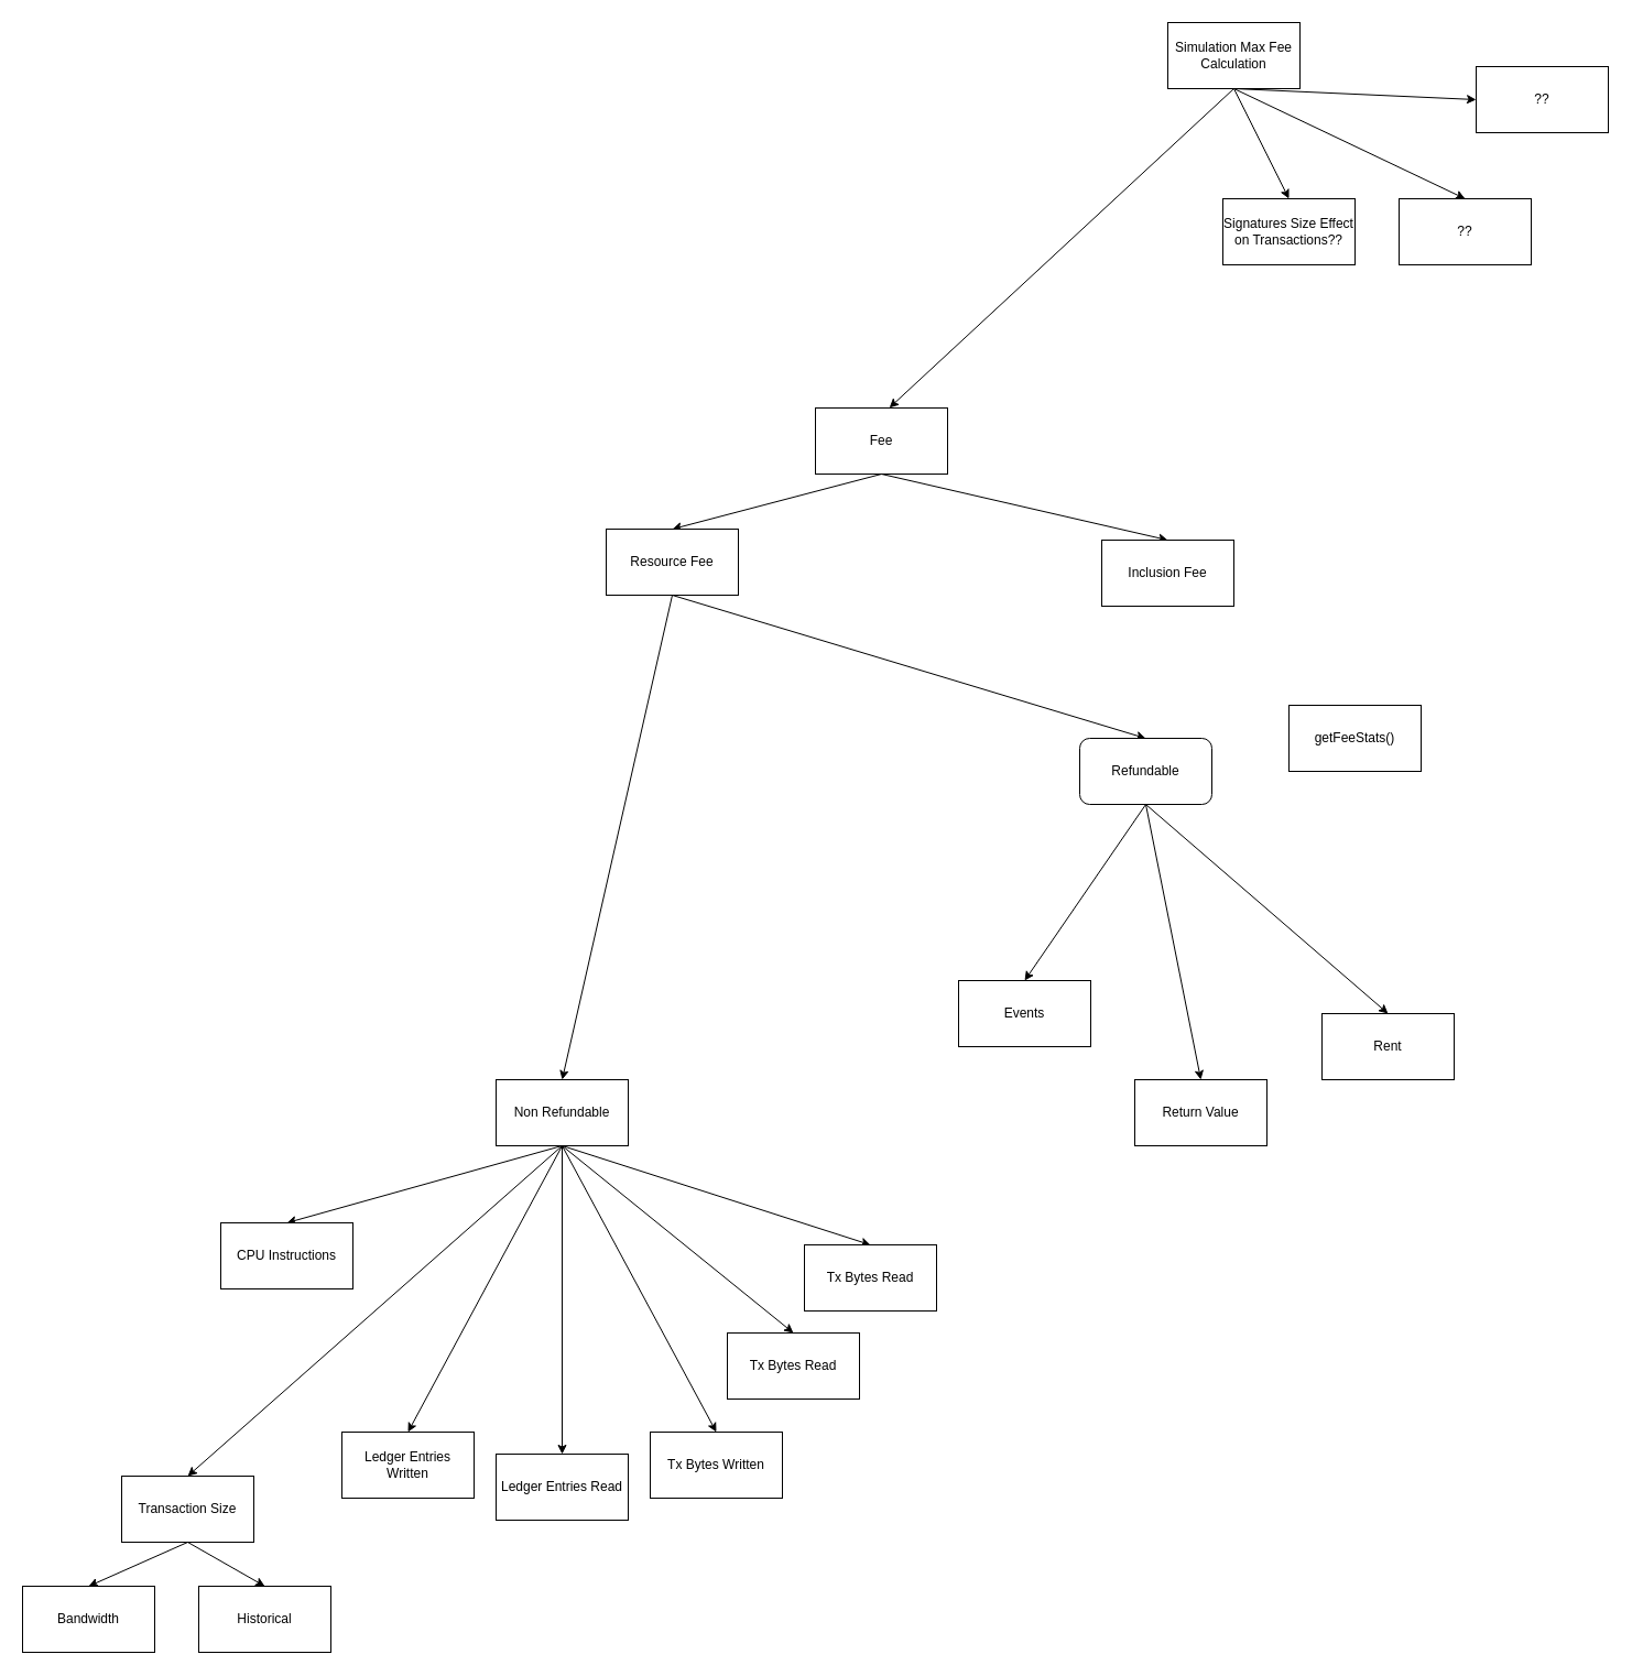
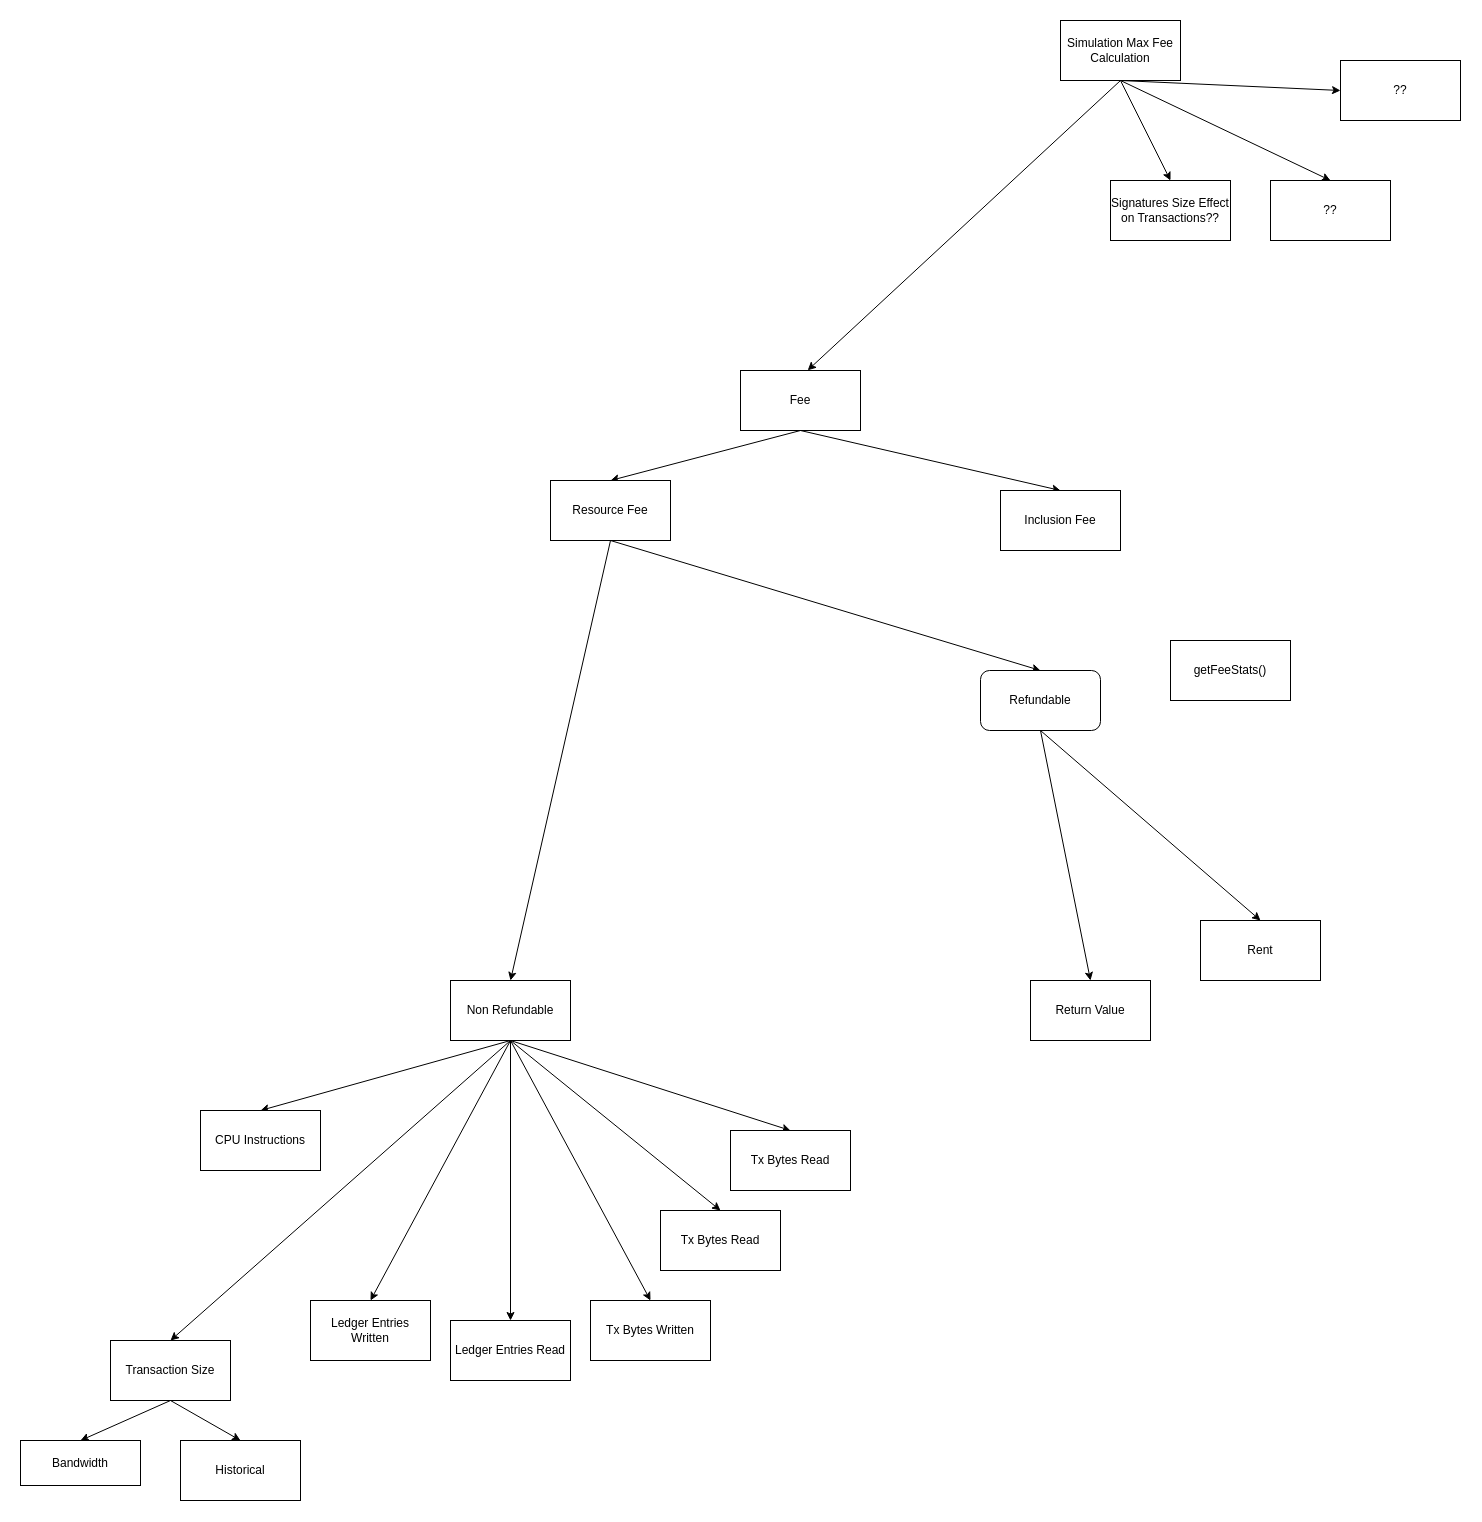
  <mxCell id="0" />
  <mxCell id="1" parent="0" />
  <mxCell id="2" style="edgeStyle=none;html=1;exitX=0.5;exitY=1;exitDx=0;exitDy=0;entryX=0.5;entryY=0;entryDx=0;entryDy=0;" parent="1" source="4" target="7" edge="1"><mxGeometry relative="1" as="geometry" /></mxCell>
  <mxCell id="3" style="edgeStyle=none;html=1;exitX=0.5;exitY=1;exitDx=0;exitDy=0;entryX=0.5;entryY=0;entryDx=0;entryDy=0;" parent="1" source="4" target="8" edge="1"><mxGeometry relative="1" as="geometry" /></mxCell>
  <mxCell id="4" value="Fee" style="rounded=0;whiteSpace=wrap;html=1;" parent="1" vertex="1"><mxGeometry x="740" y="370" width="120" height="60" as="geometry" /></mxCell>
  <mxCell id="5" style="edgeStyle=none;html=1;exitX=0.5;exitY=1;exitDx=0;exitDy=0;entryX=0.5;entryY=0;entryDx=0;entryDy=0;" parent="1" source="7" target="16" edge="1"><mxGeometry relative="1" as="geometry" /></mxCell>
  <mxCell id="6" style="edgeStyle=none;html=1;exitX=0.5;exitY=1;exitDx=0;exitDy=0;entryX=0.5;entryY=0;entryDx=0;entryDy=0;" parent="1" source="7" target="20" edge="1"><mxGeometry relative="1" as="geometry" /></mxCell>
  <mxCell id="7" value="Resource Fee" style="rounded=0;whiteSpace=wrap;html=1;" parent="1" vertex="1"><mxGeometry x="550" y="480" width="120" height="60" as="geometry" /></mxCell>
  <mxCell id="8" value="Inclusion Fee" style="rounded=0;whiteSpace=wrap;html=1;" parent="1" vertex="1"><mxGeometry x="1000" y="490" width="120" height="60" as="geometry" /></mxCell>
  <mxCell id="9" style="edgeStyle=none;html=1;exitX=0.5;exitY=1;exitDx=0;exitDy=0;entryX=0.5;entryY=0;entryDx=0;entryDy=0;" parent="1" source="16" target="24" edge="1"><mxGeometry relative="1" as="geometry" /></mxCell>
  <mxCell id="10" style="edgeStyle=none;html=1;exitX=0.5;exitY=1;exitDx=0;exitDy=0;entryX=0.5;entryY=0;entryDx=0;entryDy=0;" parent="1" source="16" target="27" edge="1"><mxGeometry relative="1" as="geometry" /></mxCell>
  <mxCell id="11" style="edgeStyle=none;html=1;exitX=0.5;exitY=1;exitDx=0;exitDy=0;entryX=0.5;entryY=0;entryDx=0;entryDy=0;" parent="1" source="16" target="28" edge="1"><mxGeometry relative="1" as="geometry" /></mxCell>
  <mxCell id="12" style="edgeStyle=none;html=1;exitX=0.5;exitY=1;exitDx=0;exitDy=0;entryX=0.5;entryY=0;entryDx=0;entryDy=0;" parent="1" source="16" target="29" edge="1"><mxGeometry relative="1" as="geometry" /></mxCell>
  <mxCell id="13" style="edgeStyle=none;html=1;exitX=0.5;exitY=1;exitDx=0;exitDy=0;entryX=0.5;entryY=0;entryDx=0;entryDy=0;" parent="1" source="16" target="30" edge="1"><mxGeometry relative="1" as="geometry" /></mxCell>
  <mxCell id="14" style="edgeStyle=none;html=1;exitX=0.5;exitY=1;exitDx=0;exitDy=0;entryX=0.5;entryY=0;entryDx=0;entryDy=0;" parent="1" source="16" target="31" edge="1"><mxGeometry relative="1" as="geometry" /></mxCell>
  <mxCell id="15" style="edgeStyle=none;html=1;exitX=0.5;exitY=1;exitDx=0;exitDy=0;entryX=0.5;entryY=0;entryDx=0;entryDy=0;" parent="1" source="16" target="32" edge="1"><mxGeometry relative="1" as="geometry"><mxPoint x="770" y="1150" as="targetPoint" /></mxGeometry></mxCell>
  <mxCell id="16" value="Non Refundable" style="rounded=0;whiteSpace=wrap;html=1;" parent="1" vertex="1"><mxGeometry x="450" y="980" width="120" height="60" as="geometry" /></mxCell>
  <mxCell id="17" style="edgeStyle=none;html=1;exitX=0.5;exitY=1;exitDx=0;exitDy=0;entryX=0.5;entryY=0;entryDx=0;entryDy=0;" parent="1" source="20" target="21" edge="1"><mxGeometry relative="1" as="geometry"><mxPoint x="630" y="850" as="targetPoint" /></mxGeometry></mxCell>
- <mxCell id="18" style="edgeStyle=none;html=1;exitX=0.5;exitY=1;exitDx=0;exitDy=0;entryX=0.5;entryY=0;entryDx=0;entryDy=0;" parent="1" source="20" target="22" edge="1"><mxGeometry relative="1" as="geometry" /></mxCell>
  <mxCell id="19" style="edgeStyle=none;html=1;exitX=0.5;exitY=1;exitDx=0;exitDy=0;entryX=0.5;entryY=0;entryDx=0;entryDy=0;" parent="1" source="20" target="23" edge="1"><mxGeometry relative="1" as="geometry" /></mxCell>
  <mxCell id="20" value="Refundable" style="whiteSpace=wrap;html=1;rounded=1;" parent="1" vertex="1"><mxGeometry x="980" y="670" width="120" height="60" as="geometry" /></mxCell>
  <mxCell id="21" value="Rent" style="rounded=0;whiteSpace=wrap;html=1;" parent="1" vertex="1"><mxGeometry x="1200" y="920" width="120" height="60" as="geometry" /></mxCell>
- <mxCell id="22" value="Events" style="rounded=0;whiteSpace=wrap;html=1;" parent="1" vertex="1"><mxGeometry x="870" y="890" width="120" height="60" as="geometry" /></mxCell>
  <mxCell id="23" value="Return Value" style="rounded=0;whiteSpace=wrap;html=1;" parent="1" vertex="1"><mxGeometry x="1030" y="980" width="120" height="60" as="geometry" /></mxCell>
  <mxCell id="24" value="CPU Instructions" style="rounded=0;whiteSpace=wrap;html=1;" parent="1" vertex="1"><mxGeometry x="200" y="1110" width="120" height="60" as="geometry" /></mxCell>
  <mxCell id="25" style="edgeStyle=none;html=1;exitX=0.5;exitY=1;exitDx=0;exitDy=0;entryX=0.5;entryY=0;entryDx=0;entryDy=0;" parent="1" source="27" target="33" edge="1"><mxGeometry relative="1" as="geometry" /></mxCell>
  <mxCell id="26" style="edgeStyle=none;html=1;exitX=0.5;exitY=1;exitDx=0;exitDy=0;entryX=0.5;entryY=0;entryDx=0;entryDy=0;" parent="1" source="27" target="34" edge="1"><mxGeometry relative="1" as="geometry" /></mxCell>
  <mxCell id="27" value="Transaction Size" style="rounded=0;whiteSpace=wrap;html=1;" parent="1" vertex="1"><mxGeometry x="110" y="1340" width="120" height="60" as="geometry" /></mxCell>
  <mxCell id="28" value="Ledger Entries Written" style="rounded=0;whiteSpace=wrap;html=1;" parent="1" vertex="1"><mxGeometry x="310" y="1300" width="120" height="60" as="geometry" /></mxCell>
  <mxCell id="29" value="Ledger Entries Read" style="rounded=0;whiteSpace=wrap;html=1;" parent="1" vertex="1"><mxGeometry x="450" y="1320" width="120" height="60" as="geometry" /></mxCell>
  <mxCell id="30" value="Tx Bytes Written" style="rounded=0;whiteSpace=wrap;html=1;" parent="1" vertex="1"><mxGeometry x="590" y="1300" width="120" height="60" as="geometry" /></mxCell>
  <mxCell id="31" value="Tx Bytes Read" style="rounded=0;whiteSpace=wrap;html=1;" parent="1" vertex="1"><mxGeometry x="660" y="1210" width="120" height="60" as="geometry" /></mxCell>
  <mxCell id="32" value="Tx Bytes Read" style="rounded=0;whiteSpace=wrap;html=1;" parent="1" vertex="1"><mxGeometry x="730" y="1130" width="120" height="60" as="geometry" /></mxCell>
- <mxCell id="33" value="Bandwidth" style="rounded=0;whiteSpace=wrap;html=1;" parent="1" vertex="1"><mxGeometry x="20" y="1440" width="120" height="60" as="geometry" /></mxCell>
+ <mxCell id="33" value="Bandwidth" style="rounded=0;whiteSpace=wrap;html=1;" parent="1" vertex="1"><mxGeometry x="20" y="1440" width="120" height="45" as="geometry" /></mxCell>
  <mxCell id="34" value="Historical" style="rounded=0;whiteSpace=wrap;html=1;" parent="1" vertex="1"><mxGeometry x="180" y="1440" width="120" height="60" as="geometry" /></mxCell>
  <mxCell id="35" value="getFeeStats()" style="rounded=0;whiteSpace=wrap;html=1;" parent="1" vertex="1"><mxGeometry x="1170" y="640" width="120" height="60" as="geometry" /></mxCell>
  <mxCell id="36" style="edgeStyle=none;html=1;entryX=0.56;entryY=-0.003;entryDx=0;entryDy=0;entryPerimeter=0;exitX=0.5;exitY=1;exitDx=0;exitDy=0;" edge="1" parent="1" source="40" target="4"><mxGeometry relative="1" as="geometry" /></mxCell>
  <mxCell id="37" style="edgeStyle=none;html=1;exitX=0.5;exitY=1;exitDx=0;exitDy=0;entryX=0.5;entryY=0;entryDx=0;entryDy=0;" edge="1" parent="1" source="40" target="42"><mxGeometry relative="1" as="geometry" /></mxCell>
  <mxCell id="38" style="edgeStyle=none;html=1;exitX=0.5;exitY=1;exitDx=0;exitDy=0;entryX=0.5;entryY=0;entryDx=0;entryDy=0;" edge="1" parent="1" source="40" target="41"><mxGeometry relative="1" as="geometry" /></mxCell>
  <mxCell id="39" style="edgeStyle=none;html=1;exitX=0.5;exitY=1;exitDx=0;exitDy=0;entryX=0;entryY=0.5;entryDx=0;entryDy=0;" edge="1" parent="1" source="40" target="43"><mxGeometry relative="1" as="geometry" /></mxCell>
  <mxCell id="40" value="Simulation Max Fee Calculation" style="rounded=0;whiteSpace=wrap;html=1;" vertex="1" parent="1"><mxGeometry x="1060" y="20" width="120" height="60" as="geometry" /></mxCell>
  <mxCell id="41" value="??" style="rounded=0;whiteSpace=wrap;html=1;" vertex="1" parent="1"><mxGeometry x="1270" y="180" width="120" height="60" as="geometry" /></mxCell>
  <mxCell id="42" value="Signatures Size Effect on Transactions??" style="rounded=0;whiteSpace=wrap;html=1;" vertex="1" parent="1"><mxGeometry x="1110" y="180" width="120" height="60" as="geometry" /></mxCell>
  <mxCell id="43" value="??" style="rounded=0;whiteSpace=wrap;html=1;" vertex="1" parent="1"><mxGeometry x="1340" y="60" width="120" height="60" as="geometry" /></mxCell>
